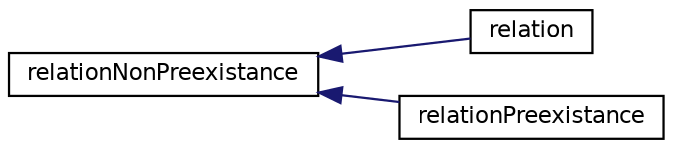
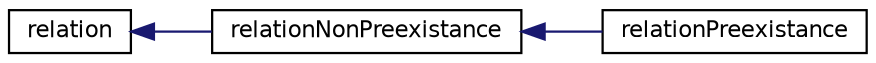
  digraph {
    rankdir=LR
    node [color=black fillcolor=white fontname=Helvetica fontsize=10 shape=record style=filled]
    edge [color=midnightblue dir=back fontname=Helvetica fontsize=10 labelfontname=Helvetica labelfontsize=10 style=solid]
    n1 [height=0.2 label=relation width=0.4]
    n2 [height=0.2 label=relationNonPreexistance width=0.4]
    n3 [height=0.2 label=relationPreexistance width=0.4]
-   n2 -> n1
+   n1 -> n2
    n2 -> n3
  }
